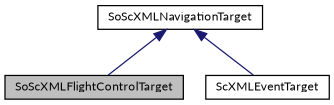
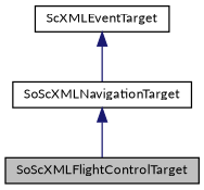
  digraph {
    fontname=Lato
    node [color=black fillcolor=white fontname=Lato fontsize=10 shape=record style=filled]
    edge [color=midnightblue dir=back fontname=Lato fontsize=10 labelfontname=Helvetica labelfontsize=10 style=solid]
    n1 [fillcolor=grey75 fontcolor=black height=0.2 label=SoScXMLFlightControlTarget width=0.4]
    n2 [height=0.2 label=SoScXMLNavigationTarget width=0.4]
    n3 [height=0.2 label=ScXMLEventTarget width=0.4]
    n2 -> n1
-   n2 -> n3
+   n3 -> n2
  }
